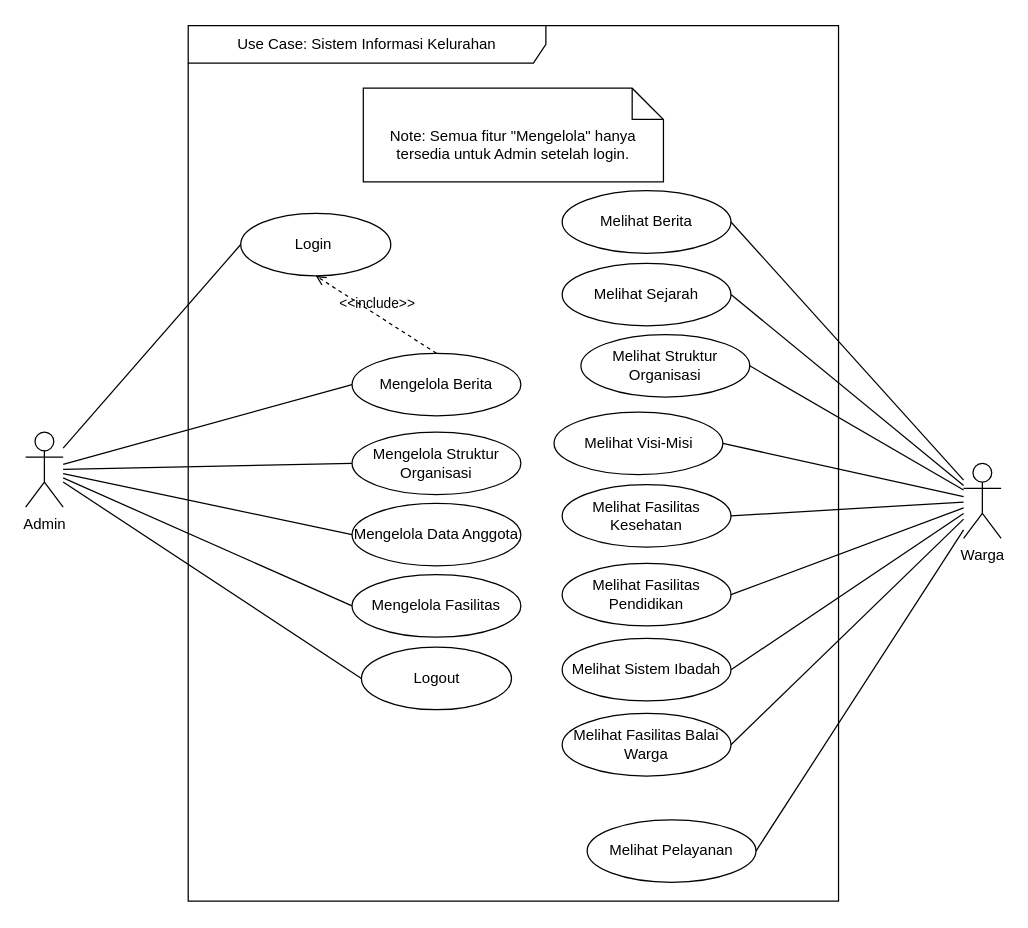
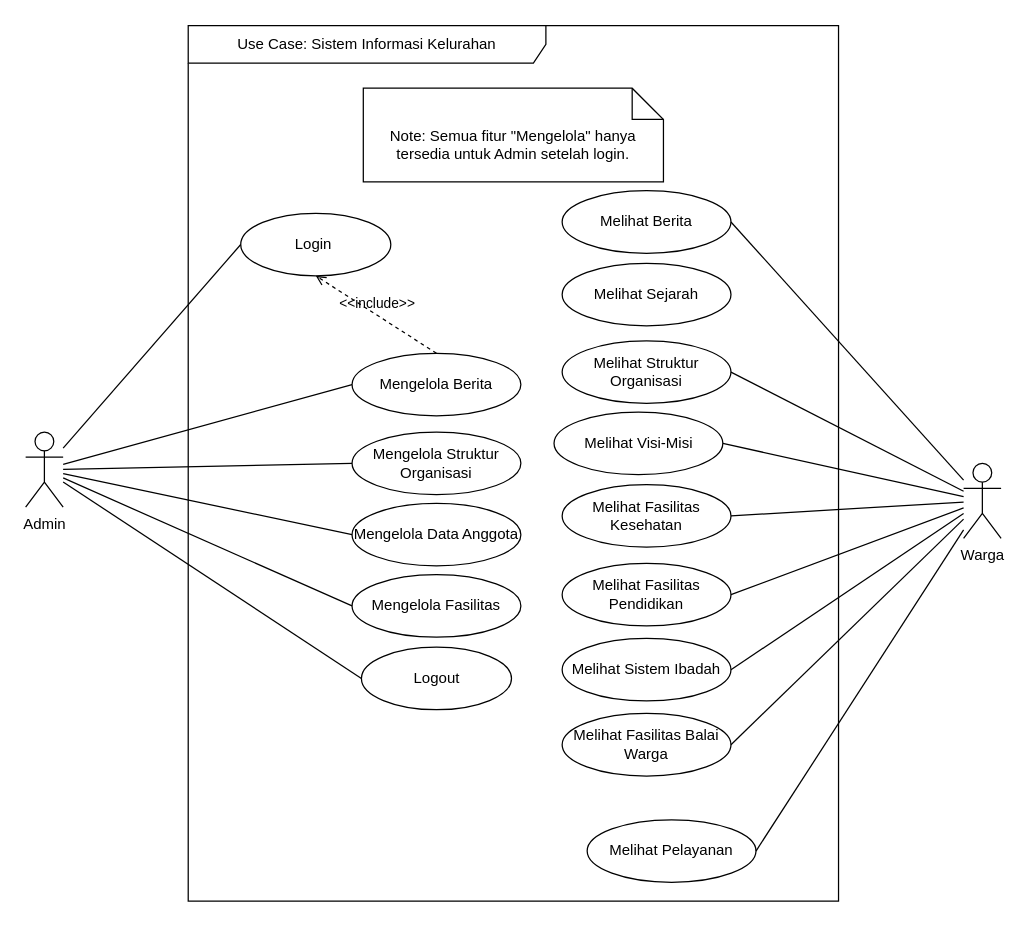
  <mxCell id="0" />
  <mxCell id="1" parent="0" />
  <mxCell id="2" value="Use Case: Sistem Informasi Kelurahan" style="shape=umlFrame;whiteSpace=wrap;html=1;pointerEvents=0;recursiveResize=0;container=1;collapsible=0;width=286;height=30;" parent="1" vertex="1"><mxGeometry x="150" y="20" width="520" height="700" as="geometry" /></mxCell>
  <mxCell id="3" value="Mengelola Berita" style="ellipse;whiteSpace=wrap;html=1;" parent="2" vertex="1"><mxGeometry x="131" y="262" width="135" height="50" as="geometry" /></mxCell>
  <mxCell id="4" value="Login&amp;nbsp;" style="ellipse;whiteSpace=wrap;html=1;" parent="2" vertex="1"><mxGeometry x="42" y="150" width="120" height="50" as="geometry" /></mxCell>
  <mxCell id="5" value="Mengelola Struktur Organisasi" style="ellipse;whiteSpace=wrap;html=1;" parent="2" vertex="1"><mxGeometry x="131" y="325" width="135" height="50" as="geometry" /></mxCell>
  <mxCell id="6" value="Mengelola Data Anggota" style="ellipse;whiteSpace=wrap;html=1;" parent="2" vertex="1"><mxGeometry x="131" y="382" width="135" height="50" as="geometry" /></mxCell>
  <mxCell id="7" value="Mengelola Fasilitas" style="ellipse;whiteSpace=wrap;html=1;" parent="2" vertex="1"><mxGeometry x="131" y="439" width="135" height="50" as="geometry" /></mxCell>
  <mxCell id="8" value="Melihat Berita" style="ellipse;whiteSpace=wrap;html=1;" parent="2" vertex="1"><mxGeometry x="299" y="132" width="135" height="50" as="geometry" /></mxCell>
  <mxCell id="9" value="Melihat Sejarah" style="ellipse;whiteSpace=wrap;html=1;" parent="2" vertex="1"><mxGeometry x="299" y="190" width="135" height="50" as="geometry" /></mxCell>
- <mxCell id="10" value="Melihat Struktur Organisasi" style="ellipse;whiteSpace=wrap;html=1;" parent="2" vertex="1"><mxGeometry x="314" y="247" width="135" height="50" as="geometry" /></mxCell>
+ <mxCell id="10" value="Melihat Struktur Organisasi" style="ellipse;whiteSpace=wrap;html=1;" parent="2" vertex="1"><mxGeometry x="299" y="252" width="135" height="50" as="geometry" /></mxCell>
  <mxCell id="11" value="Melihat Visi-Misi" style="ellipse;whiteSpace=wrap;html=1;" parent="2" vertex="1"><mxGeometry x="292.5" y="309" width="135" height="50" as="geometry" /></mxCell>
  <mxCell id="12" value="Melihat Fasilitas Kesehatan" style="ellipse;whiteSpace=wrap;html=1;" parent="2" vertex="1"><mxGeometry x="299" y="367" width="135" height="50" as="geometry" /></mxCell>
  <mxCell id="13" value="Melihat Fasilitas Pendidikan" style="ellipse;whiteSpace=wrap;html=1;" parent="2" vertex="1"><mxGeometry x="299" y="430" width="135" height="50" as="geometry" /></mxCell>
  <mxCell id="14" value="Melihat Sistem Ibadah" style="ellipse;whiteSpace=wrap;html=1;" parent="2" vertex="1"><mxGeometry x="299" y="490" width="135" height="50" as="geometry" /></mxCell>
  <mxCell id="15" value="Melihat Fasilitas Balai Warga" style="ellipse;whiteSpace=wrap;html=1;" parent="2" vertex="1"><mxGeometry x="299" y="550" width="135" height="50" as="geometry" /></mxCell>
  <mxCell id="16" value="Melihat Pelayanan" style="ellipse;whiteSpace=wrap;html=1;" parent="2" vertex="1"><mxGeometry x="319" y="635" width="135" height="50" as="geometry" /></mxCell>
  <mxCell id="17" value="Logout" style="ellipse;whiteSpace=wrap;html=1;" parent="2" vertex="1"><mxGeometry x="138.5" y="497" width="120" height="50" as="geometry" /></mxCell>
  <mxCell id="18" value="&amp;lt;&amp;lt;include&amp;gt;&amp;gt;" style="html=1;verticalAlign=bottom;labelBackgroundColor=none;endArrow=open;endFill=0;dashed=1;rounded=0;entryX=0.5;entryY=1;entryDx=0;entryDy=0;exitX=0.5;exitY=0;exitDx=0;exitDy=0;" parent="2" source="3" target="4" edge="1"><mxGeometry width="160" relative="1" as="geometry"><mxPoint x="2" y="310" as="sourcePoint" /><mxPoint x="162" y="310" as="targetPoint" /></mxGeometry></mxCell>
  <mxCell id="19" value="&lt;div&gt;Note: Semua fitur &quot;Mengelola&quot; hanya tersedia untuk Admin setelah login.&lt;/div&gt;&lt;div&gt;&lt;br&gt;&lt;/div&gt;" style="shape=note2;boundedLbl=1;whiteSpace=wrap;html=1;size=25;verticalAlign=top;align=center;" parent="2" vertex="1"><mxGeometry x="140" y="50" width="240" height="75" as="geometry" /></mxCell>
  <mxCell id="20" style="rounded=0;orthogonalLoop=1;jettySize=auto;html=1;entryX=1;entryY=0.5;entryDx=0;entryDy=0;endArrow=none;startFill=0;" parent="1" source="29" target="8" edge="1"><mxGeometry relative="1" as="geometry" /></mxCell>
- <mxCell id="21" style="rounded=0;orthogonalLoop=1;jettySize=auto;html=1;entryX=1;entryY=0.5;entryDx=0;entryDy=0;endArrow=none;startFill=0;" parent="1" source="29" target="9" edge="1"><mxGeometry relative="1" as="geometry" /></mxCell>
  <mxCell id="22" style="rounded=0;orthogonalLoop=1;jettySize=auto;html=1;entryX=1;entryY=0.5;entryDx=0;entryDy=0;endArrow=none;startFill=0;" parent="1" source="29" target="10" edge="1"><mxGeometry relative="1" as="geometry" /></mxCell>
  <mxCell id="23" style="rounded=0;orthogonalLoop=1;jettySize=auto;html=1;entryX=1;entryY=0.5;entryDx=0;entryDy=0;endArrow=none;startFill=0;" parent="1" source="29" target="11" edge="1"><mxGeometry relative="1" as="geometry" /></mxCell>
  <mxCell id="24" style="rounded=0;orthogonalLoop=1;jettySize=auto;html=1;entryX=1;entryY=0.5;entryDx=0;entryDy=0;endArrow=none;startFill=0;" parent="1" source="29" target="12" edge="1"><mxGeometry relative="1" as="geometry" /></mxCell>
  <mxCell id="25" style="rounded=0;orthogonalLoop=1;jettySize=auto;html=1;entryX=1;entryY=0.5;entryDx=0;entryDy=0;endArrow=none;startFill=0;" parent="1" source="29" target="13" edge="1"><mxGeometry relative="1" as="geometry" /></mxCell>
  <mxCell id="26" style="rounded=0;orthogonalLoop=1;jettySize=auto;html=1;entryX=1;entryY=0.5;entryDx=0;entryDy=0;endArrow=none;startFill=0;" parent="1" source="29" target="14" edge="1"><mxGeometry relative="1" as="geometry" /></mxCell>
  <mxCell id="27" style="rounded=0;orthogonalLoop=1;jettySize=auto;html=1;entryX=1;entryY=0.5;entryDx=0;entryDy=0;endArrow=none;startFill=0;" parent="1" source="29" target="15" edge="1"><mxGeometry relative="1" as="geometry" /></mxCell>
  <mxCell id="28" style="rounded=0;orthogonalLoop=1;jettySize=auto;html=1;entryX=1;entryY=0.5;entryDx=0;entryDy=0;endArrow=none;startFill=0;" parent="1" source="29" target="16" edge="1"><mxGeometry relative="1" as="geometry" /></mxCell>
  <mxCell id="29" value="Warga" style="shape=umlActor;verticalLabelPosition=bottom;verticalAlign=top;html=1;outlineConnect=0;" parent="1" vertex="1"><mxGeometry x="770" y="370" width="30" height="60" as="geometry" /></mxCell>
  <mxCell id="30" style="rounded=0;orthogonalLoop=1;jettySize=auto;html=1;entryX=0;entryY=0.5;entryDx=0;entryDy=0;endArrow=none;startFill=0;" parent="1" source="34" target="5" edge="1"><mxGeometry relative="1" as="geometry" /></mxCell>
  <mxCell id="31" style="rounded=0;orthogonalLoop=1;jettySize=auto;html=1;entryX=0;entryY=0.5;entryDx=0;entryDy=0;endArrow=none;startFill=0;" parent="1" source="34" target="6" edge="1"><mxGeometry relative="1" as="geometry" /></mxCell>
  <mxCell id="32" style="rounded=0;orthogonalLoop=1;jettySize=auto;html=1;entryX=0;entryY=0.5;entryDx=0;entryDy=0;endArrow=none;startFill=0;" parent="1" source="34" target="7" edge="1"><mxGeometry relative="1" as="geometry" /></mxCell>
  <mxCell id="33" style="rounded=0;orthogonalLoop=1;jettySize=auto;html=1;entryX=0;entryY=0.5;entryDx=0;entryDy=0;endArrow=none;startFill=0;" parent="1" source="34" target="17" edge="1"><mxGeometry relative="1" as="geometry" /></mxCell>
  <mxCell id="34" value="Admin" style="shape=umlActor;verticalLabelPosition=bottom;verticalAlign=top;html=1;outlineConnect=0;" parent="1" vertex="1"><mxGeometry x="20" y="345" width="30" height="60" as="geometry" /></mxCell>
  <mxCell id="35" style="rounded=0;orthogonalLoop=1;jettySize=auto;html=1;entryX=0;entryY=0.5;entryDx=0;entryDy=0;endArrow=none;startFill=0;" parent="1" source="34" target="4" edge="1"><mxGeometry relative="1" as="geometry" /></mxCell>
  <mxCell id="36" style="rounded=0;orthogonalLoop=1;jettySize=auto;html=1;entryX=0;entryY=0.5;entryDx=0;entryDy=0;endArrow=none;startFill=0;" parent="1" source="34" target="3" edge="1"><mxGeometry relative="1" as="geometry" /></mxCell>
